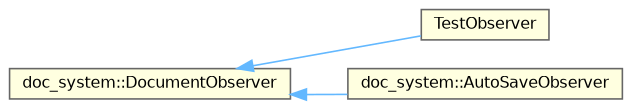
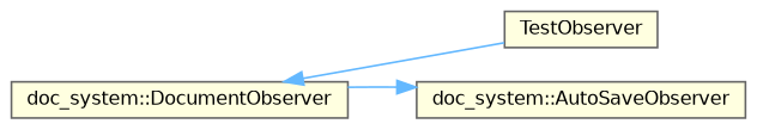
  digraph {
    rankdir=LR
    node [color=grey40 fillcolor=lightyellow fontname=Helvetica fontsize=10 shape=box style=filled]
    edge [color=steelblue1 dir=back fontname=Helvetica fontsize=10 labelfontname=Helvetica labelfontsize=10 style=solid]
    n1 [height=0.2 label="doc_system::DocumentObserver" width=0.4]
    n2 [height=0.2 label=TestObserver width=0.4]
    n3 [height=0.2 label="doc_system::AutoSaveObserver" width=0.4]
    n1 -> n2
-   n1 -> n3
+   n3 -> n1
  }
